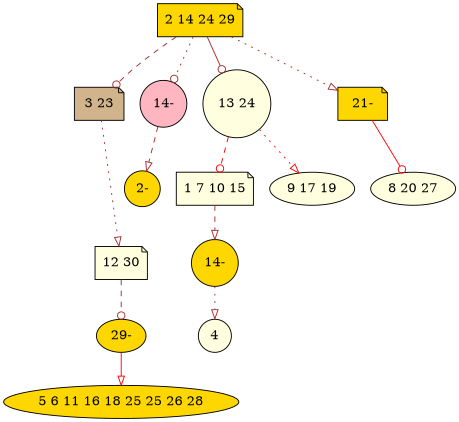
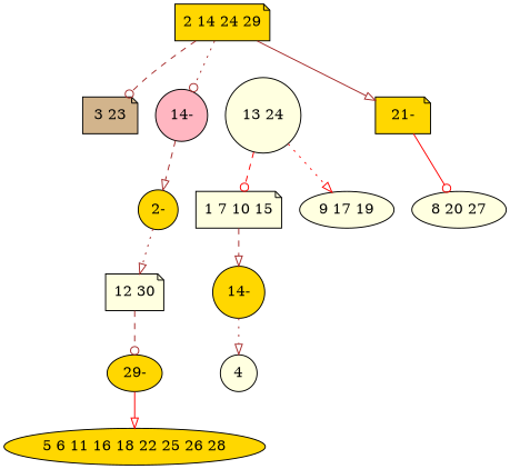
  digraph {
    node [fillcolor=gold shape=note style=filled]
    edge [arrowhead=onormal color=brown style=dashed]
    n1 [label="2 14 24 29"]
    n2 [fillcolor=tan label="3 23"]
    n3 [fillcolor=lightpink label="14-" shape=circle]
    n4 [fillcolor=lightyellow label="13 24" shape=circle]
    n5 [label="21-"]
    n6 [label="2-" shape=circle]
    n7 [fillcolor=lightyellow label="1 7 10 15"]
    n8 [fillcolor=lightyellow label="9 17 19" shape=ellipse]
    n9 [fillcolor=lightyellow label="8 20 27" shape=ellipse]
    n10 [fillcolor=lightyellow label="12 30"]
    n11 [label="14-" shape=circle]
    n12 [fillcolor=lightyellow label=4 shape=circle]
    n13 [label="29-" shape=ellipse]
-   n14 [label="5 6 11 16 18 25 25 26 28" shape=ellipse]
+   n14 [label="5 6 11 16 18 22 25 26 28" shape=ellipse]
    n1 -> n2 [arrowhead=odot]
    n1 -> n3 [arrowhead=odot style=dotted]
-   n1 -> n4 [arrowhead=odot style=solid]
-   n1 -> n5 [style=dotted]
+   n1 -> n5 [style=solid]
    n3 -> n6
    n4 -> n7 [arrowhead=odot color=red]
    n4 -> n8 [color=red style=dotted]
    n5 -> n9 [arrowhead=odot color=red style=solid]
-   n2 -> n10 [style=dotted]
+   n6 -> n10 [style=dotted]
    n7 -> n11
    n10 -> n13 [arrowhead=odot]
    n11 -> n12 [style=dotted]
    n13 -> n14 [color=red style=solid]
  }
